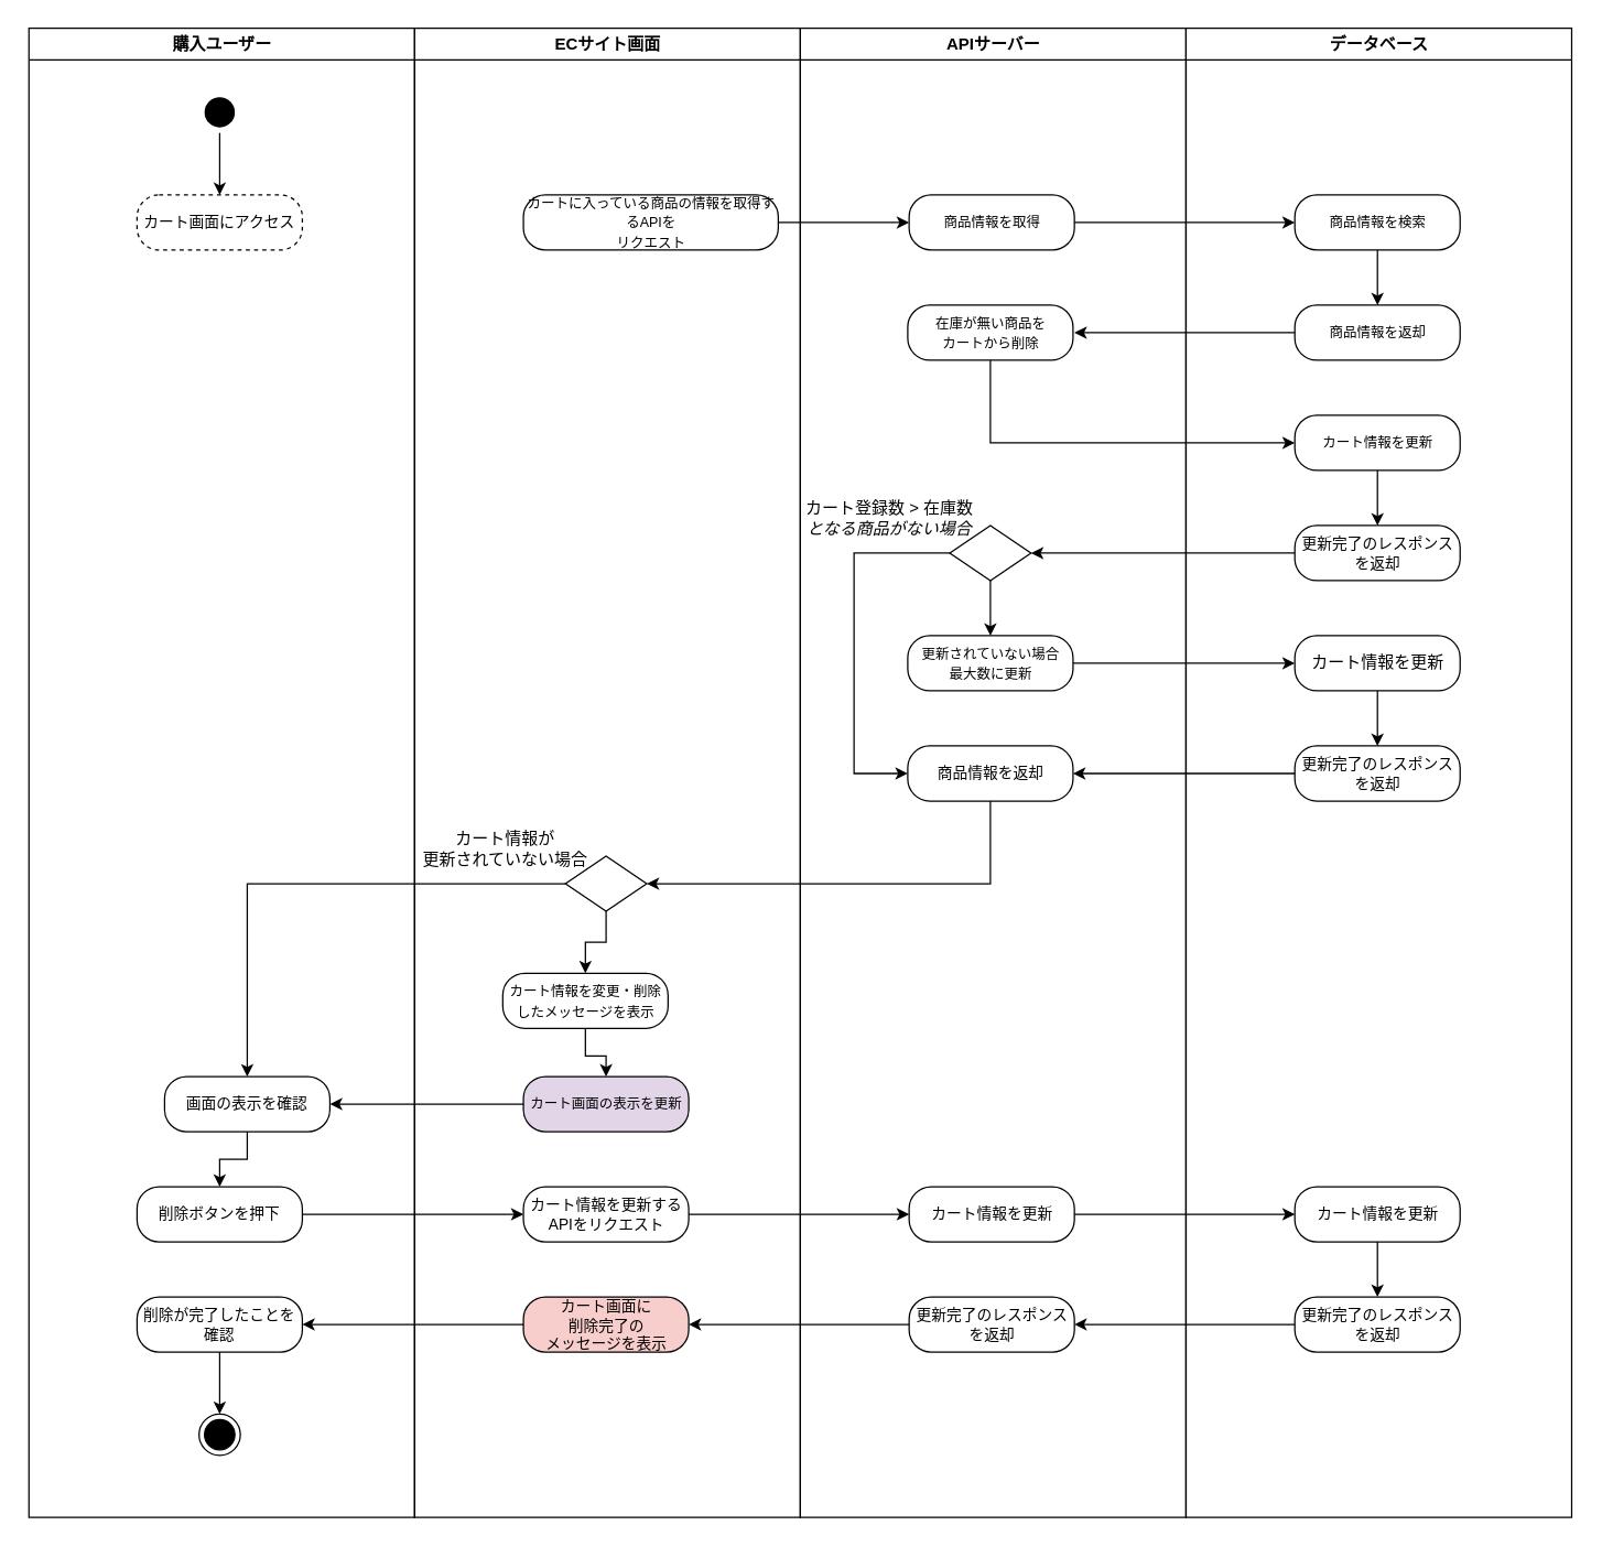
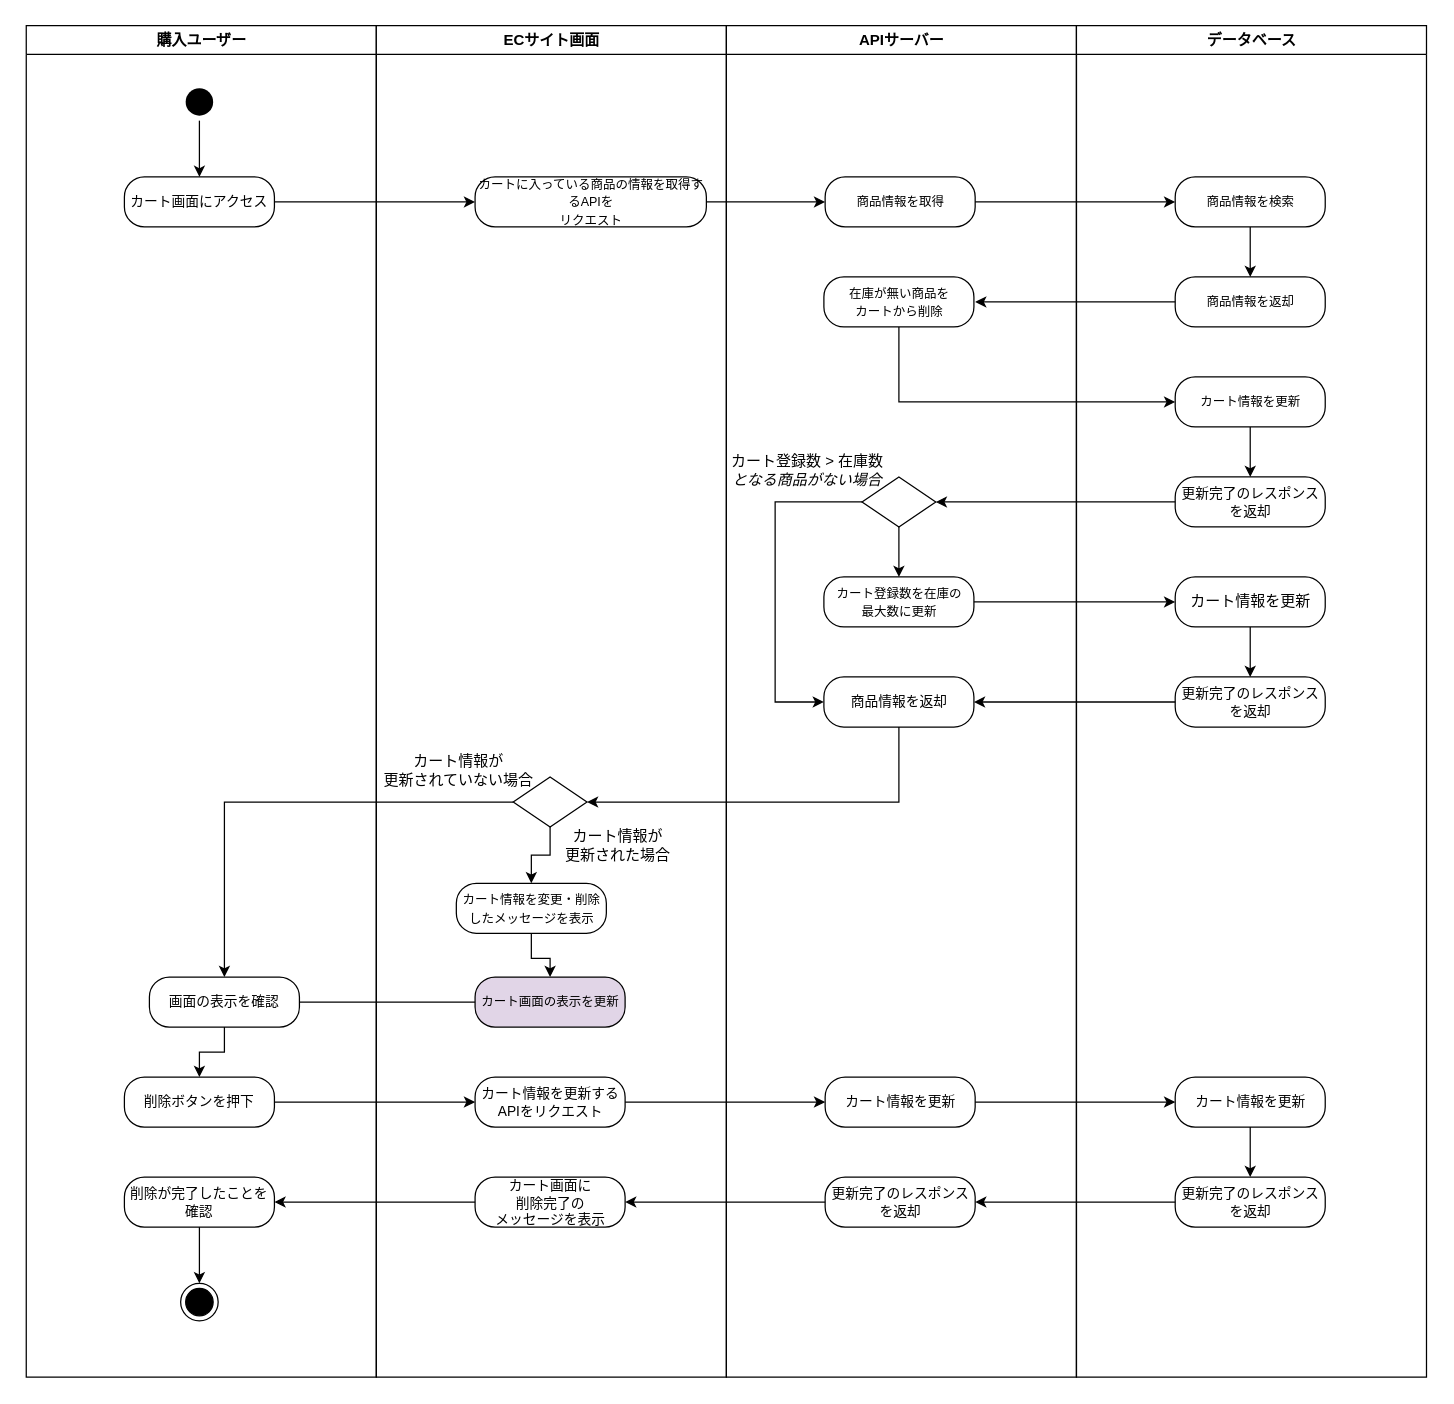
  <mxCell id="0" />
  <mxCell id="1" parent="0" />
  <mxCell id="2" value="購入ユーザー" style="swimlane;whiteSpace=wrap;startSize=23;" vertex="1" parent="1"><mxGeometry x="20.5" y="20" width="280" height="1081" as="geometry" /></mxCell>
  <mxCell id="3" style="edgeStyle=orthogonalEdgeStyle;rounded=0;orthogonalLoop=1;jettySize=auto;html=1;entryX=0.5;entryY=0;entryDx=0;entryDy=0;" edge="1" parent="2" source="4" target="5"><mxGeometry relative="1" as="geometry" /></mxCell>
  <mxCell id="4" value="" style="ellipse;shape=startState;fillColor=#000000;strokeColor=none;" vertex="1" parent="2"><mxGeometry x="123.5" y="46" width="30" height="30" as="geometry" /></mxCell>
- <mxCell id="5" value="&lt;span style=&quot;font-size: 11px;&quot;&gt;カート画面にアクセス&lt;/span&gt;" style="rounded=1;whiteSpace=wrap;html=1;arcSize=40;dashed=1;" vertex="1" parent="2"><mxGeometry x="78.5" y="121" width="120" height="40" as="geometry" /></mxCell>
+ <mxCell id="5" value="&lt;span style=&quot;font-size: 11px;&quot;&gt;カート画面にアクセス&lt;/span&gt;" style="rounded=1;whiteSpace=wrap;html=1;arcSize=40;" vertex="1" parent="2"><mxGeometry x="78.5" y="121" width="120" height="40" as="geometry" /></mxCell>
  <mxCell id="6" style="edgeStyle=orthogonalEdgeStyle;rounded=0;orthogonalLoop=1;jettySize=auto;html=1;entryX=0.5;entryY=0;entryDx=0;entryDy=0;" edge="1" parent="2" source="7" target="8"><mxGeometry relative="1" as="geometry" /></mxCell>
  <mxCell id="7" value="&lt;span style=&quot;font-size: 11px;&quot;&gt;画面の表示を確認&lt;/span&gt;" style="rounded=1;whiteSpace=wrap;html=1;arcSize=40;" vertex="1" parent="2"><mxGeometry x="98.5" y="761" width="120" height="40" as="geometry" /></mxCell>
  <mxCell id="8" value="&lt;span style=&quot;font-size: 11px;&quot;&gt;削除ボタンを押下&lt;/span&gt;" style="rounded=1;whiteSpace=wrap;html=1;arcSize=40;" vertex="1" parent="2"><mxGeometry x="78.5" y="841" width="120" height="40" as="geometry" /></mxCell>
  <mxCell id="9" value="" style="ellipse;html=1;shape=endState;fillColor=#000000;strokeColor=default;" vertex="1" parent="2"><mxGeometry x="123.5" y="1006" width="30" height="30" as="geometry" /></mxCell>
  <mxCell id="10" value="ECサイト画面" style="swimlane;whiteSpace=wrap;startSize=23;" vertex="1" parent="1"><mxGeometry x="300.5" y="20" width="280" height="1081" as="geometry" /></mxCell>
  <mxCell id="11" value="&lt;font style=&quot;font-size: 10px;&quot;&gt;カートに入っている商品の情報を取得するAPIを&lt;/font&gt;&lt;div&gt;&lt;font style=&quot;font-size: 10px;&quot;&gt;リクエスト&lt;/font&gt;&lt;/div&gt;" style="rounded=1;whiteSpace=wrap;html=1;arcSize=40;" vertex="1" parent="10"><mxGeometry x="79" y="121" width="185" height="40" as="geometry" /></mxCell>
  <mxCell id="12" style="edgeStyle=orthogonalEdgeStyle;rounded=0;orthogonalLoop=1;jettySize=auto;html=1;entryX=0.5;entryY=0;entryDx=0;entryDy=0;" edge="1" parent="10" source="13" target="16"><mxGeometry relative="1" as="geometry" /></mxCell>
  <mxCell id="13" value="&lt;span style=&quot;font-size: 10px;&quot;&gt;カート情報を変更・削除した&lt;/span&gt;&lt;span style=&quot;font-size: 10px; background-color: initial;&quot;&gt;メッセージを表示&lt;/span&gt;" style="rounded=1;whiteSpace=wrap;html=1;arcSize=40;" vertex="1" parent="10"><mxGeometry x="64" y="686" width="120" height="40" as="geometry" /></mxCell>
  <mxCell id="14" value="&lt;span style=&quot;font-size: 11px;&quot;&gt;カート情報を更新するAPIをリクエスト&lt;/span&gt;" style="rounded=1;whiteSpace=wrap;html=1;arcSize=40;" vertex="1" parent="10"><mxGeometry x="79" y="841" width="120" height="40" as="geometry" /></mxCell>
- <mxCell id="15" value="&lt;font style=&quot;font-size: 11px;&quot;&gt;カート画面に&lt;/font&gt;&lt;div style=&quot;font-size: 11px;&quot;&gt;削除完了の&lt;/div&gt;&lt;div style=&quot;font-size: 11px;&quot;&gt;メッセージを表示&lt;/div&gt;" style="rounded=1;whiteSpace=wrap;html=1;arcSize=40;fillColor=#f8cecc;" vertex="1" parent="10"><mxGeometry x="79" y="921" width="120" height="40" as="geometry" /></mxCell>
+ <mxCell id="15" value="&lt;font style=&quot;font-size: 11px;&quot;&gt;カート画面に&lt;/font&gt;&lt;div style=&quot;font-size: 11px;&quot;&gt;削除完了の&lt;/div&gt;&lt;div style=&quot;font-size: 11px;&quot;&gt;メッセージを表示&lt;/div&gt;" style="rounded=1;whiteSpace=wrap;html=1;arcSize=40;" vertex="1" parent="10"><mxGeometry x="79" y="921" width="120" height="40" as="geometry" /></mxCell>
  <mxCell id="16" value="&lt;span style=&quot;font-size: 10px;&quot;&gt;カート画面の表示を更新&lt;/span&gt;" style="rounded=1;whiteSpace=wrap;html=1;arcSize=40;fillColor=#e1d5e7;" vertex="1" parent="10"><mxGeometry x="79" y="761" width="120" height="40" as="geometry" /></mxCell>
  <mxCell id="17" style="edgeStyle=orthogonalEdgeStyle;rounded=0;orthogonalLoop=1;jettySize=auto;html=1;entryX=0.5;entryY=0;entryDx=0;entryDy=0;" edge="1" parent="10" source="18" target="13"><mxGeometry relative="1" as="geometry" /></mxCell>
  <mxCell id="18" value="" style="rhombus;whiteSpace=wrap;html=1;" vertex="1" parent="10"><mxGeometry x="109.5" y="601" width="59" height="40" as="geometry" /></mxCell>
+ <mxCell id="19" value="カート情報が&lt;div&gt;更新された場合&lt;/div&gt;" style="text;html=1;align=center;verticalAlign=middle;whiteSpace=wrap;rounded=0;" vertex="1" parent="10"><mxGeometry x="138.5" y="641" width="110" height="30" as="geometry" /></mxCell>
  <mxCell id="20" value="カート情報が&lt;div&gt;更新されていない場合&lt;/div&gt;" style="text;html=1;align=center;verticalAlign=middle;whiteSpace=wrap;rounded=0;" vertex="1" parent="10"><mxGeometry y="581" width="130.5" height="30" as="geometry" /></mxCell>
  <mxCell id="21" value="APIサーバー" style="swimlane;whiteSpace=wrap;startSize=23;" vertex="1" parent="1"><mxGeometry x="580.5" y="20" width="280" height="1081" as="geometry" /></mxCell>
  <mxCell id="22" value="&lt;span style=&quot;font-size: 10px;&quot;&gt;商品情報を取得&lt;/span&gt;" style="rounded=1;whiteSpace=wrap;html=1;arcSize=40;" vertex="1" parent="21"><mxGeometry x="79" y="121" width="120" height="40" as="geometry" /></mxCell>
  <mxCell id="23" value="&lt;span style=&quot;font-size: 10px;&quot;&gt;在庫が無い商品を&lt;/span&gt;&lt;div&gt;&lt;span style=&quot;font-size: 10px;&quot;&gt;カートから削除&lt;/span&gt;&lt;/div&gt;" style="rounded=1;whiteSpace=wrap;html=1;arcSize=40;" vertex="1" parent="21"><mxGeometry x="78" y="201" width="120" height="40" as="geometry" /></mxCell>
  <mxCell id="24" value="&lt;span style=&quot;font-size: 11px;&quot;&gt;カート情報を更新&lt;/span&gt;" style="rounded=1;whiteSpace=wrap;html=1;arcSize=40;" vertex="1" parent="21"><mxGeometry x="79" y="841" width="120" height="40" as="geometry" /></mxCell>
  <mxCell id="25" value="&lt;span style=&quot;font-size: 11px;&quot;&gt;更新完了のレスポンス&lt;/span&gt;&lt;div&gt;&lt;span style=&quot;font-size: 11px;&quot;&gt;を返却&lt;/span&gt;&lt;/div&gt;" style="rounded=1;whiteSpace=wrap;html=1;arcSize=40;" vertex="1" parent="21"><mxGeometry x="79" y="921" width="120" height="40" as="geometry" /></mxCell>
  <mxCell id="26" style="edgeStyle=orthogonalEdgeStyle;rounded=0;orthogonalLoop=1;jettySize=auto;html=1;entryX=0.5;entryY=0;entryDx=0;entryDy=0;" edge="1" parent="21" source="28" target="29"><mxGeometry relative="1" as="geometry" /></mxCell>
  <mxCell id="27" style="edgeStyle=orthogonalEdgeStyle;rounded=0;orthogonalLoop=1;jettySize=auto;html=1;entryX=0;entryY=0.5;entryDx=0;entryDy=0;" edge="1" parent="21" source="28" target="30"><mxGeometry relative="1" as="geometry"><Array as="points"><mxPoint x="39" y="381" /><mxPoint x="39" y="541" /></Array></mxGeometry></mxCell>
  <mxCell id="28" value="" style="rhombus;whiteSpace=wrap;html=1;" vertex="1" parent="21"><mxGeometry x="108.5" y="361" width="59" height="40" as="geometry" /></mxCell>
- <mxCell id="29" value="&lt;span style=&quot;font-size: 10px;&quot;&gt;更新されていない場合&lt;/span&gt;&lt;div&gt;&lt;span style=&quot;font-size: 10px;&quot;&gt;最大数に更新&lt;/span&gt;&lt;/div&gt;" style="rounded=1;whiteSpace=wrap;html=1;arcSize=40;" vertex="1" parent="21"><mxGeometry x="78" y="441" width="120" height="40" as="geometry" /></mxCell>
+ <mxCell id="29" value="&lt;span style=&quot;font-size: 10px;&quot;&gt;カート登録数を在庫の&lt;/span&gt;&lt;div&gt;&lt;span style=&quot;font-size: 10px;&quot;&gt;最大数に更新&lt;/span&gt;&lt;/div&gt;" style="rounded=1;whiteSpace=wrap;html=1;arcSize=40;" vertex="1" parent="21"><mxGeometry x="78" y="441" width="120" height="40" as="geometry" /></mxCell>
  <mxCell id="30" value="&lt;span style=&quot;font-size: 11px;&quot;&gt;商品情報を返却&lt;/span&gt;" style="rounded=1;whiteSpace=wrap;html=1;arcSize=40;" vertex="1" parent="21"><mxGeometry x="78" y="521" width="120" height="40" as="geometry" /></mxCell>
  <mxCell id="31" value="カート登録数&amp;nbsp;&lt;span style=&quot;background-color: initial;&quot;&gt;&amp;gt; 在庫数&lt;/span&gt;&lt;div&gt;&lt;span style=&quot;background-color: initial;&quot;&gt;&lt;i&gt;となる商品がない場合&lt;/i&gt;&lt;/span&gt;&lt;/div&gt;" style="text;html=1;align=center;verticalAlign=middle;whiteSpace=wrap;rounded=0;" vertex="1" parent="21"><mxGeometry y="341" width="128.5" height="30" as="geometry" /></mxCell>
  <mxCell id="32" value="データベース" style="swimlane;whiteSpace=wrap;startSize=23;" vertex="1" parent="1"><mxGeometry x="860.5" y="20" width="280" height="1081" as="geometry" /></mxCell>
  <mxCell id="33" style="edgeStyle=orthogonalEdgeStyle;rounded=0;orthogonalLoop=1;jettySize=auto;html=1;entryX=0.5;entryY=0;entryDx=0;entryDy=0;" edge="1" parent="32" source="34" target="35"><mxGeometry relative="1" as="geometry" /></mxCell>
  <mxCell id="34" value="&lt;span style=&quot;font-size: 10px;&quot;&gt;商品情報を検索&lt;/span&gt;" style="rounded=1;whiteSpace=wrap;html=1;arcSize=40;" vertex="1" parent="32"><mxGeometry x="79" y="121" width="120" height="40" as="geometry" /></mxCell>
  <mxCell id="35" value="&lt;span style=&quot;font-size: 10px;&quot;&gt;商品情報を返却&lt;/span&gt;" style="rounded=1;whiteSpace=wrap;html=1;arcSize=40;" vertex="1" parent="32"><mxGeometry x="79" y="201" width="120" height="40" as="geometry" /></mxCell>
  <mxCell id="36" style="edgeStyle=orthogonalEdgeStyle;rounded=0;orthogonalLoop=1;jettySize=auto;html=1;entryX=0.5;entryY=0;entryDx=0;entryDy=0;" edge="1" parent="32" source="37" target="38"><mxGeometry relative="1" as="geometry" /></mxCell>
  <mxCell id="37" value="&lt;span style=&quot;font-size: 10px;&quot;&gt;カート情報を更新&lt;/span&gt;" style="rounded=1;whiteSpace=wrap;html=1;arcSize=40;" vertex="1" parent="32"><mxGeometry x="79" y="281" width="120" height="40" as="geometry" /></mxCell>
  <mxCell id="38" value="&lt;span style=&quot;font-size: 11px;&quot;&gt;更新完了のレスポンス&lt;/span&gt;&lt;div&gt;&lt;span style=&quot;font-size: 11px;&quot;&gt;を返却&lt;/span&gt;&lt;/div&gt;" style="rounded=1;whiteSpace=wrap;html=1;arcSize=40;" vertex="1" parent="32"><mxGeometry x="79" y="361" width="120" height="40" as="geometry" /></mxCell>
  <mxCell id="39" style="edgeStyle=orthogonalEdgeStyle;rounded=0;orthogonalLoop=1;jettySize=auto;html=1;entryX=0.5;entryY=0;entryDx=0;entryDy=0;" edge="1" parent="32" source="40" target="41"><mxGeometry relative="1" as="geometry" /></mxCell>
  <mxCell id="40" value="&lt;span style=&quot;font-size: 11px;&quot;&gt;カート情報を更新&lt;/span&gt;" style="rounded=1;whiteSpace=wrap;html=1;arcSize=40;" vertex="1" parent="32"><mxGeometry x="79" y="841" width="120" height="40" as="geometry" /></mxCell>
  <mxCell id="41" value="&lt;span style=&quot;font-size: 11px;&quot;&gt;更新完了のレスポンス&lt;/span&gt;&lt;div&gt;&lt;span style=&quot;font-size: 11px;&quot;&gt;を返却&lt;/span&gt;&lt;/div&gt;" style="rounded=1;whiteSpace=wrap;html=1;arcSize=40;" vertex="1" parent="32"><mxGeometry x="79" y="921" width="120" height="40" as="geometry" /></mxCell>
  <mxCell id="42" style="edgeStyle=orthogonalEdgeStyle;rounded=0;orthogonalLoop=1;jettySize=auto;html=1;entryX=0.5;entryY=0;entryDx=0;entryDy=0;" edge="1" parent="32" source="43" target="44"><mxGeometry relative="1" as="geometry" /></mxCell>
  <mxCell id="43" value="&lt;font style=&quot;font-size: 12px;&quot;&gt;カート情報を更新&lt;/font&gt;" style="rounded=1;whiteSpace=wrap;html=1;arcSize=40;" vertex="1" parent="32"><mxGeometry x="79" y="441" width="120" height="40" as="geometry" /></mxCell>
  <mxCell id="44" value="&lt;span style=&quot;font-size: 11px;&quot;&gt;更新完了のレスポンス&lt;/span&gt;&lt;div&gt;&lt;span style=&quot;font-size: 11px;&quot;&gt;を返却&lt;/span&gt;&lt;/div&gt;" style="rounded=1;whiteSpace=wrap;html=1;arcSize=40;" vertex="1" parent="32"><mxGeometry x="79" y="521" width="120" height="40" as="geometry" /></mxCell>
+ <mxCell id="45" style="edgeStyle=orthogonalEdgeStyle;rounded=0;orthogonalLoop=1;jettySize=auto;html=1;entryX=0;entryY=0.5;entryDx=0;entryDy=0;" edge="1" parent="1" source="5" target="11"><mxGeometry relative="1" as="geometry" /></mxCell>
  <mxCell id="46" style="edgeStyle=orthogonalEdgeStyle;rounded=0;orthogonalLoop=1;jettySize=auto;html=1;entryX=0;entryY=0.5;entryDx=0;entryDy=0;" edge="1" parent="1" source="11" target="22"><mxGeometry relative="1" as="geometry" /></mxCell>
  <mxCell id="47" style="edgeStyle=orthogonalEdgeStyle;rounded=0;orthogonalLoop=1;jettySize=auto;html=1;entryX=0;entryY=0.5;entryDx=0;entryDy=0;" edge="1" parent="1" source="22" target="34"><mxGeometry relative="1" as="geometry" /></mxCell>
  <mxCell id="48" style="edgeStyle=orthogonalEdgeStyle;rounded=0;orthogonalLoop=1;jettySize=auto;html=1;entryX=1;entryY=0.5;entryDx=0;entryDy=0;" edge="1" parent="1" source="35"><mxGeometry relative="1" as="geometry"><mxPoint x="779.5" y="241" as="targetPoint" /></mxGeometry></mxCell>
  <mxCell id="49" style="edgeStyle=orthogonalEdgeStyle;rounded=0;orthogonalLoop=1;jettySize=auto;html=1;entryX=0;entryY=0.5;entryDx=0;entryDy=0;" edge="1" parent="1" source="8" target="14"><mxGeometry relative="1" as="geometry" /></mxCell>
  <mxCell id="50" style="edgeStyle=orthogonalEdgeStyle;rounded=0;orthogonalLoop=1;jettySize=auto;html=1;entryX=0;entryY=0.5;entryDx=0;entryDy=0;" edge="1" parent="1" source="14" target="24"><mxGeometry relative="1" as="geometry" /></mxCell>
  <mxCell id="51" style="edgeStyle=orthogonalEdgeStyle;rounded=0;orthogonalLoop=1;jettySize=auto;html=1;entryX=0.5;entryY=0;entryDx=0;entryDy=0;" edge="1" parent="1" source="52" target="9"><mxGeometry relative="1" as="geometry" /></mxCell>
  <mxCell id="52" value="&lt;span style=&quot;font-size: 11px;&quot;&gt;削除が完了したことを&lt;/span&gt;&lt;div&gt;&lt;span style=&quot;font-size: 11px;&quot;&gt;確認&lt;/span&gt;&lt;/div&gt;" style="rounded=1;whiteSpace=wrap;html=1;arcSize=40;" vertex="1" parent="1"><mxGeometry x="99" y="941" width="120" height="40" as="geometry" /></mxCell>
  <mxCell id="53" style="edgeStyle=orthogonalEdgeStyle;rounded=0;orthogonalLoop=1;jettySize=auto;html=1;entryX=1;entryY=0.5;entryDx=0;entryDy=0;" edge="1" parent="1" source="25" target="15"><mxGeometry relative="1" as="geometry" /></mxCell>
  <mxCell id="54" style="edgeStyle=orthogonalEdgeStyle;rounded=0;orthogonalLoop=1;jettySize=auto;html=1;entryX=1;entryY=0.5;entryDx=0;entryDy=0;" edge="1" parent="1" source="15" target="52"><mxGeometry relative="1" as="geometry" /></mxCell>
  <mxCell id="55" style="edgeStyle=orthogonalEdgeStyle;rounded=0;orthogonalLoop=1;jettySize=auto;html=1;entryX=0;entryY=0.5;entryDx=0;entryDy=0;" edge="1" parent="1" source="23" target="37"><mxGeometry relative="1" as="geometry"><Array as="points"><mxPoint x="719" y="321" /></Array></mxGeometry></mxCell>
  <mxCell id="56" style="edgeStyle=orthogonalEdgeStyle;rounded=0;orthogonalLoop=1;jettySize=auto;html=1;entryX=1;entryY=0.5;entryDx=0;entryDy=0;" edge="1" parent="1" source="38" target="28"><mxGeometry relative="1" as="geometry" /></mxCell>
  <mxCell id="57" style="edgeStyle=orthogonalEdgeStyle;rounded=0;orthogonalLoop=1;jettySize=auto;html=1;entryX=0;entryY=0.5;entryDx=0;entryDy=0;" edge="1" parent="1" source="29" target="43"><mxGeometry relative="1" as="geometry" /></mxCell>
  <mxCell id="58" style="edgeStyle=orthogonalEdgeStyle;rounded=0;orthogonalLoop=1;jettySize=auto;html=1;entryX=1;entryY=0.5;entryDx=0;entryDy=0;" edge="1" parent="1" source="44" target="30"><mxGeometry relative="1" as="geometry" /></mxCell>
- <mxCell id="59" style="edgeStyle=orthogonalEdgeStyle;rounded=0;orthogonalLoop=1;jettySize=auto;html=1;entryX=1;entryY=0.5;entryDx=0;entryDy=0;" edge="1" parent="1" source="16" target="7"><mxGeometry relative="1" as="geometry" /></mxCell>
+ <mxCell id="59" style="edgeStyle=orthogonalEdgeStyle;rounded=0;orthogonalLoop=1;jettySize=auto;html=1;entryX=1;entryY=0.5;entryDx=0;entryDy=0;endArrow=none;" edge="1" parent="1" source="16" target="7"><mxGeometry relative="1" as="geometry" /></mxCell>
  <mxCell id="60" style="edgeStyle=orthogonalEdgeStyle;rounded=0;orthogonalLoop=1;jettySize=auto;html=1;entryX=0.5;entryY=0;entryDx=0;entryDy=0;" edge="1" parent="1" source="18" target="7"><mxGeometry relative="1" as="geometry" /></mxCell>
  <mxCell id="61" style="edgeStyle=orthogonalEdgeStyle;rounded=0;orthogonalLoop=1;jettySize=auto;html=1;entryX=1;entryY=0.5;entryDx=0;entryDy=0;" edge="1" parent="1" source="30" target="18"><mxGeometry relative="1" as="geometry"><Array as="points"><mxPoint x="719" y="641" /></Array></mxGeometry></mxCell>
  <mxCell id="62" style="edgeStyle=orthogonalEdgeStyle;rounded=0;orthogonalLoop=1;jettySize=auto;html=1;entryX=0;entryY=0.5;entryDx=0;entryDy=0;" edge="1" parent="1" source="24" target="40"><mxGeometry relative="1" as="geometry" /></mxCell>
  <mxCell id="63" style="edgeStyle=orthogonalEdgeStyle;rounded=0;orthogonalLoop=1;jettySize=auto;html=1;entryX=1;entryY=0.5;entryDx=0;entryDy=0;" edge="1" parent="1" source="41" target="25"><mxGeometry relative="1" as="geometry" /></mxCell>
